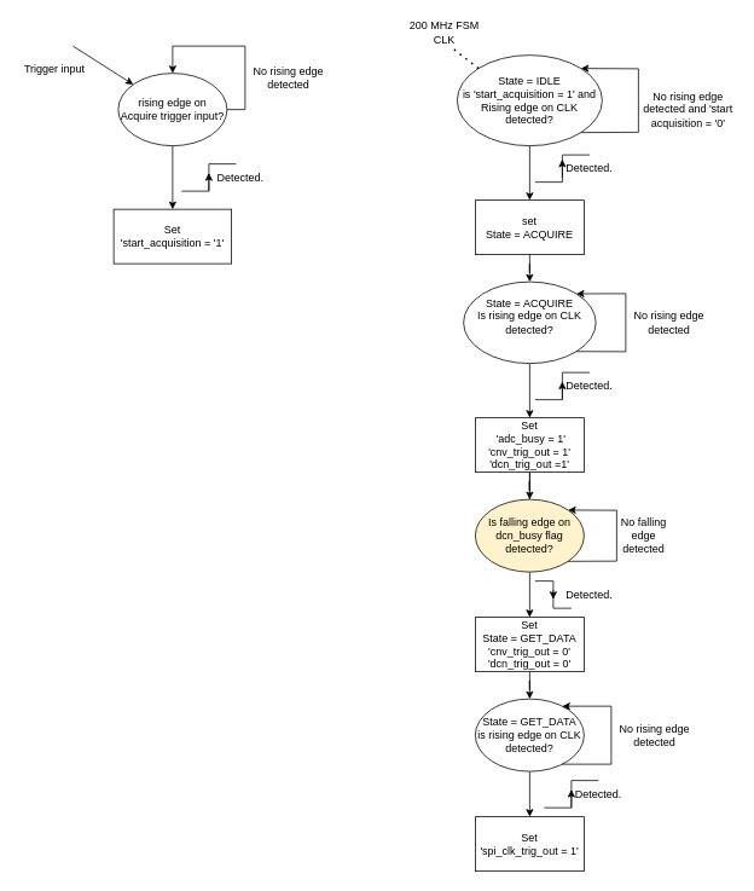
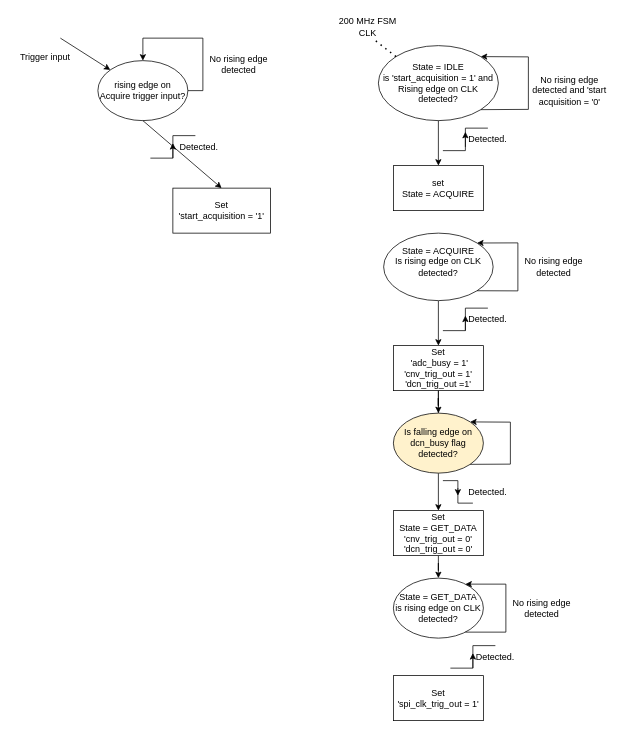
  <mxCell id="0" />
  <mxCell id="1" parent="0" />
  <mxCell id="2" value="rising edge on Acquire trigger input?" style="ellipse;whiteSpace=wrap;html=1;" vertex="1" parent="1"><mxGeometry x="130" y="80" width="120" height="80" as="geometry" /></mxCell>
  <mxCell id="3" value="No rising edge detected" style="text;html=1;align=center;verticalAlign=middle;whiteSpace=wrap;rounded=0;" vertex="1" parent="1"><mxGeometry x="260" y="70" width="116" height="30" as="geometry" /></mxCell>
  <mxCell id="4" value="" style="curved=0;endArrow=none;html=1;rounded=0;endFill=0;" edge="1" parent="1"><mxGeometry width="50" height="50" relative="1" as="geometry"><mxPoint x="200" y="210" as="sourcePoint" /><mxPoint x="260" y="180" as="targetPoint" /><Array as="points"><mxPoint x="230" y="210" /><mxPoint x="230" y="180" /></Array></mxGeometry></mxCell>
  <mxCell id="5" value="" style="endArrow=classic;html=1;rounded=0;" edge="1" parent="1"><mxGeometry width="50" height="50" relative="1" as="geometry"><mxPoint x="230" y="210" as="sourcePoint" /><mxPoint x="230" y="190" as="targetPoint" /><Array as="points"><mxPoint x="230" y="210" /></Array></mxGeometry></mxCell>
  <mxCell id="6" value="" style="curved=0;endArrow=classic;html=1;rounded=0;entryX=0.5;entryY=0;entryDx=0;entryDy=0;" edge="1" parent="1" target="2"><mxGeometry width="50" height="50" relative="1" as="geometry"><mxPoint x="250" y="120" as="sourcePoint" /><mxPoint x="300" y="70" as="targetPoint" /><Array as="points"><mxPoint x="270" y="120" /><mxPoint x="270" y="50" /><mxPoint x="190" y="50" /></Array></mxGeometry></mxCell>
  <mxCell id="7" value="" style="endArrow=classic;html=1;rounded=0;startArrow=none;startFill=0;endFill=1;" edge="1" parent="1" target="2"><mxGeometry width="50" height="50" relative="1" as="geometry"><mxPoint x="80" y="50" as="sourcePoint" /><mxPoint x="120" y="20" as="targetPoint" /></mxGeometry></mxCell>
  <mxCell id="8" value="Trigger input" style="text;html=1;align=center;verticalAlign=middle;whiteSpace=wrap;rounded=0;" vertex="1" parent="1"><mxGeometry x="20" y="60" width="80" height="30" as="geometry" /></mxCell>
  <mxCell id="9" value="&lt;div&gt;State = IDLE&lt;/div&gt;is 'start_acquisition = 1' and&lt;br&gt;&lt;div&gt;Rising edge on CLK detected?&lt;/div&gt;" style="ellipse;whiteSpace=wrap;html=1;" vertex="1" parent="1"><mxGeometry x="504" y="60" width="160" height="100" as="geometry" /></mxCell>
  <mxCell id="10" value="" style="curved=0;endArrow=classic;html=1;rounded=0;entryX=1;entryY=0;entryDx=0;entryDy=0;exitX=1;exitY=1;exitDx=0;exitDy=0;" edge="1" parent="1" source="9" target="9"><mxGeometry width="50" height="50" relative="1" as="geometry"><mxPoint x="694" y="160" as="sourcePoint" /><mxPoint x="744" y="110" as="targetPoint" /><Array as="points"><mxPoint x="704" y="145" /><mxPoint x="704" y="75" /></Array></mxGeometry></mxCell>
  <mxCell id="11" value="" style="endArrow=none;dashed=1;html=1;dashPattern=1 3;strokeWidth=2;rounded=0;exitX=0;exitY=0;exitDx=0;exitDy=0;entryX=0.616;entryY=1.091;entryDx=0;entryDy=0;entryPerimeter=0;" edge="1" parent="1" source="9" target="12"><mxGeometry width="50" height="50" relative="1" as="geometry"><mxPoint x="544" y="100" as="sourcePoint" /><mxPoint x="524" y="60" as="targetPoint" /></mxGeometry></mxCell>
  <mxCell id="12" value="200 MHz FSM CLK" style="text;html=1;align=center;verticalAlign=middle;whiteSpace=wrap;rounded=0;" vertex="1" parent="1"><mxGeometry x="450" y="20" width="80" height="30" as="geometry" /></mxCell>
  <mxCell id="13" value="No rising edge detected and 'start acquisition = '0'" style="text;html=1;align=center;verticalAlign=middle;whiteSpace=wrap;rounded=0;" vertex="1" parent="1"><mxGeometry x="708" y="105" width="102" height="30" as="geometry" /></mxCell>
  <mxCell id="14" value="" style="endArrow=none;html=1;rounded=0;entryX=0.5;entryY=1;entryDx=0;entryDy=0;exitX=0.5;exitY=0;exitDx=0;exitDy=0;startArrow=classic;startFill=1;" edge="1" parent="1" source="15" target="2"><mxGeometry width="50" height="50" relative="1" as="geometry"><mxPoint x="190" y="200" as="sourcePoint" /><mxPoint x="270" y="190" as="targetPoint" /></mxGeometry></mxCell>
- <mxCell id="15" value="Set&lt;div&gt;&amp;nbsp;'start_acquisition = '1'&amp;nbsp;&lt;/div&gt;" style="rounded=0;whiteSpace=wrap;html=1;" vertex="1" parent="1"><mxGeometry x="125" y="230" width="130" height="60" as="geometry" /></mxCell>
+ <mxCell id="15" value="Set&lt;div&gt;&amp;nbsp;'start_acquisition = '1'&amp;nbsp;&lt;/div&gt;" style="rounded=0;whiteSpace=wrap;html=1;" vertex="1" parent="1"><mxGeometry x="230" y="250" width="130" height="60" as="geometry" /></mxCell>
  <mxCell id="16" value="Detected." style="text;html=1;align=center;verticalAlign=middle;whiteSpace=wrap;rounded=0;" vertex="1" parent="1"><mxGeometry x="170" y="180" width="190" height="30" as="geometry" /></mxCell>
  <mxCell id="17" style="edgeStyle=orthogonalEdgeStyle;rounded=0;orthogonalLoop=1;jettySize=auto;html=1;entryX=0.5;entryY=0;entryDx=0;entryDy=0;" edge="1" parent="1" source="18" target="30"><mxGeometry relative="1" as="geometry" /></mxCell>
  <mxCell id="18" value="State = ACQUIRE&lt;div&gt;Is rising edge on CLK detected?&lt;br&gt;&lt;div&gt;&lt;br&gt;&lt;/div&gt;&lt;/div&gt;" style="ellipse;whiteSpace=wrap;html=1;" vertex="1" parent="1"><mxGeometry x="511" y="310" width="146" height="90" as="geometry" /></mxCell>
  <mxCell id="19" value="" style="endArrow=none;html=1;rounded=0;entryX=0.5;entryY=1;entryDx=0;entryDy=0;startArrow=classic;startFill=1;" edge="1" parent="1" target="9"><mxGeometry width="50" height="50" relative="1" as="geometry"><mxPoint x="584" y="220" as="sourcePoint" /><mxPoint x="580" y="250" as="targetPoint" /></mxGeometry></mxCell>
  <mxCell id="20" value="Detected." style="text;html=1;align=center;verticalAlign=middle;whiteSpace=wrap;rounded=0;" vertex="1" parent="1"><mxGeometry x="620" y="170" width="60" height="30" as="geometry" /></mxCell>
  <mxCell id="21" value="" style="curved=0;endArrow=none;html=1;rounded=0;endFill=0;" edge="1" parent="1"><mxGeometry width="50" height="50" relative="1" as="geometry"><mxPoint x="590" y="200" as="sourcePoint" /><mxPoint x="650" y="170" as="targetPoint" /><Array as="points"><mxPoint x="620" y="200" /><mxPoint x="620" y="170" /></Array></mxGeometry></mxCell>
  <mxCell id="22" value="" style="endArrow=classic;html=1;rounded=0;" edge="1" parent="1"><mxGeometry width="50" height="50" relative="1" as="geometry"><mxPoint x="620" y="195" as="sourcePoint" /><mxPoint x="620" y="175" as="targetPoint" /><Array as="points"><mxPoint x="620" y="195" /></Array></mxGeometry></mxCell>
- <mxCell id="23" style="edgeStyle=orthogonalEdgeStyle;rounded=0;orthogonalLoop=1;jettySize=auto;html=1;entryX=0.5;entryY=0;entryDx=0;entryDy=0;" edge="1" parent="1" source="24" target="18"><mxGeometry relative="1" as="geometry" /></mxCell>
  <mxCell id="24" value="set&lt;div&gt;State = ACQUIRE&lt;/div&gt;" style="rounded=0;whiteSpace=wrap;html=1;" vertex="1" parent="1"><mxGeometry x="524" y="220" width="120" height="60" as="geometry" /></mxCell>
  <mxCell id="25" value="" style="curved=0;endArrow=classic;html=1;rounded=0;entryX=1;entryY=0;entryDx=0;entryDy=0;exitX=1;exitY=1;exitDx=0;exitDy=0;" edge="1" parent="1" source="18" target="18"><mxGeometry width="50" height="50" relative="1" as="geometry"><mxPoint x="690" y="380" as="sourcePoint" /><mxPoint x="740" y="330" as="targetPoint" /><Array as="points"><mxPoint x="690" y="387" /><mxPoint x="690" y="323" /></Array></mxGeometry></mxCell>
  <mxCell id="26" value="No rising edge detected" style="text;html=1;align=center;verticalAlign=middle;whiteSpace=wrap;rounded=0;" vertex="1" parent="1"><mxGeometry x="680" y="340" width="116" height="30" as="geometry" /></mxCell>
  <mxCell id="27" value="" style="curved=0;endArrow=none;html=1;rounded=0;endFill=0;" edge="1" parent="1"><mxGeometry width="50" height="50" relative="1" as="geometry"><mxPoint x="590" y="440" as="sourcePoint" /><mxPoint x="650" y="410" as="targetPoint" /><Array as="points"><mxPoint x="620" y="440" /><mxPoint x="620" y="410" /></Array></mxGeometry></mxCell>
  <mxCell id="28" value="" style="endArrow=classic;html=1;rounded=0;" edge="1" parent="1"><mxGeometry width="50" height="50" relative="1" as="geometry"><mxPoint x="620" y="440" as="sourcePoint" /><mxPoint x="620" y="420" as="targetPoint" /><Array as="points"><mxPoint x="620" y="440" /></Array></mxGeometry></mxCell>
  <mxCell id="29" style="edgeStyle=orthogonalEdgeStyle;rounded=0;orthogonalLoop=1;jettySize=auto;html=1;entryX=0.5;entryY=0;entryDx=0;entryDy=0;" edge="1" parent="1" source="30" target="34"><mxGeometry relative="1" as="geometry" /></mxCell>
  <mxCell id="30" value="Set&lt;div&gt;&amp;nbsp;'adc_busy = 1'&lt;div&gt;'cnv_trig_out = 1'&lt;/div&gt;&lt;/div&gt;&lt;div&gt;'dcn_trig_out =1'&lt;/div&gt;" style="rounded=0;whiteSpace=wrap;html=1;" vertex="1" parent="1"><mxGeometry x="524" y="460" width="120" height="60" as="geometry" /></mxCell>
  <mxCell id="31" value="Detected." style="text;html=1;align=center;verticalAlign=middle;whiteSpace=wrap;rounded=0;" vertex="1" parent="1"><mxGeometry x="620" y="410" width="60" height="30" as="geometry" /></mxCell>
  <mxCell id="32" value="" style="edgeStyle=orthogonalEdgeStyle;rounded=0;orthogonalLoop=1;jettySize=auto;html=1;endArrow=none;endFill=0;" edge="1" parent="1" source="34" target="30"><mxGeometry relative="1" as="geometry" /></mxCell>
  <mxCell id="33" style="edgeStyle=orthogonalEdgeStyle;rounded=0;orthogonalLoop=1;jettySize=auto;html=1;entryX=0.5;entryY=0;entryDx=0;entryDy=0;" edge="1" parent="1" source="34" target="38"><mxGeometry relative="1" as="geometry" /></mxCell>
  <mxCell id="34" value="Is falling edge on dcn_busy flag detected?" style="ellipse;whiteSpace=wrap;html=1;fillColor=#fff2cc;" vertex="1" parent="1"><mxGeometry x="524" y="550" width="120" height="80" as="geometry" /></mxCell>
- <mxCell id="35" value="No falling edge detected" style="text;html=1;align=center;verticalAlign=middle;whiteSpace=wrap;rounded=0;" vertex="1" parent="1"><mxGeometry x="680" y="575" width="60" height="30" as="geometry" /></mxCell>
  <mxCell id="36" value="" style="curved=0;endArrow=classic;html=1;rounded=0;exitX=1;exitY=1;exitDx=0;exitDy=0;entryX=1;entryY=0;entryDx=0;entryDy=0;" edge="1" parent="1" source="34" target="34"><mxGeometry width="50" height="50" relative="1" as="geometry"><mxPoint x="664" y="590" as="sourcePoint" /><mxPoint x="714" y="540" as="targetPoint" /><Array as="points"><mxPoint x="680" y="618" /><mxPoint x="680" y="562" /></Array></mxGeometry></mxCell>
  <mxCell id="37" style="edgeStyle=orthogonalEdgeStyle;rounded=0;orthogonalLoop=1;jettySize=auto;html=1;entryX=0.5;entryY=0;entryDx=0;entryDy=0;" edge="1" parent="1" source="38" target="43"><mxGeometry relative="1" as="geometry" /></mxCell>
  <mxCell id="38" value="Set&lt;div&gt;State = GET_DATA&lt;/div&gt;&lt;div&gt;'cnv_trig_out = 0'&lt;/div&gt;&lt;div&gt;'dcn_trig_out = 0'&lt;/div&gt;" style="rounded=0;whiteSpace=wrap;html=1;" vertex="1" parent="1"><mxGeometry x="524" y="680" width="120" height="60" as="geometry" /></mxCell>
  <mxCell id="39" value="" style="curved=0;endArrow=none;html=1;rounded=0;endFill=0;" edge="1" parent="1"><mxGeometry width="50" height="50" relative="1" as="geometry"><mxPoint x="590" y="640" as="sourcePoint" /><mxPoint x="630" y="670" as="targetPoint" /><Array as="points"><mxPoint x="610" y="640" /><mxPoint x="610" y="670" /></Array></mxGeometry></mxCell>
  <mxCell id="40" value="" style="endArrow=none;startArrow=classic;html=1;rounded=0;endFill=0;" edge="1" parent="1"><mxGeometry width="50" height="50" relative="1" as="geometry"><mxPoint x="610" y="660" as="sourcePoint" /><mxPoint x="610" y="650" as="targetPoint" /></mxGeometry></mxCell>
  <mxCell id="41" value="Detected." style="text;html=1;align=center;verticalAlign=middle;whiteSpace=wrap;rounded=0;" vertex="1" parent="1"><mxGeometry x="620" y="640" width="60" height="30" as="geometry" /></mxCell>
- <mxCell id="42" style="edgeStyle=orthogonalEdgeStyle;rounded=0;orthogonalLoop=1;jettySize=auto;html=1;entryX=0.5;entryY=0;entryDx=0;entryDy=0;" edge="1" parent="1" source="43" target="49"><mxGeometry relative="1" as="geometry" /></mxCell>
  <mxCell id="43" value="State = GET_DATA&lt;div&gt;is rising edge on CLK detected?&lt;/div&gt;" style="ellipse;whiteSpace=wrap;html=1;" vertex="1" parent="1"><mxGeometry x="524" y="770" width="120" height="80" as="geometry" /></mxCell>
  <mxCell id="44" value="" style="curved=0;endArrow=classic;html=1;rounded=0;entryX=1;entryY=0;entryDx=0;entryDy=0;exitX=1;exitY=1;exitDx=0;exitDy=0;" edge="1" parent="1"><mxGeometry width="50" height="50" relative="1" as="geometry"><mxPoint x="620" y="842" as="sourcePoint" /><mxPoint x="620" y="778" as="targetPoint" /><Array as="points"><mxPoint x="674" y="842" /><mxPoint x="674" y="778" /></Array></mxGeometry></mxCell>
  <mxCell id="45" value="No rising edge detected" style="text;html=1;align=center;verticalAlign=middle;whiteSpace=wrap;rounded=0;" vertex="1" parent="1"><mxGeometry x="664" y="795" width="116" height="30" as="geometry" /></mxCell>
  <mxCell id="46" value="" style="curved=0;endArrow=none;html=1;rounded=0;endFill=0;" edge="1" parent="1"><mxGeometry width="50" height="50" relative="1" as="geometry"><mxPoint x="600" y="890" as="sourcePoint" /><mxPoint x="660" y="860" as="targetPoint" /><Array as="points"><mxPoint x="630" y="890" /><mxPoint x="630" y="860" /></Array></mxGeometry></mxCell>
  <mxCell id="47" value="" style="endArrow=classic;html=1;rounded=0;" edge="1" parent="1"><mxGeometry width="50" height="50" relative="1" as="geometry"><mxPoint x="630" y="890" as="sourcePoint" /><mxPoint x="630" y="870" as="targetPoint" /><Array as="points"><mxPoint x="630" y="890" /></Array></mxGeometry></mxCell>
  <mxCell id="48" value="Detected." style="text;html=1;align=center;verticalAlign=middle;whiteSpace=wrap;rounded=0;" vertex="1" parent="1"><mxGeometry x="630" y="860" width="60" height="30" as="geometry" /></mxCell>
  <mxCell id="49" value="Set&lt;div&gt;'spi_clk_trig_out = 1'&lt;/div&gt;" style="rounded=0;whiteSpace=wrap;html=1;" vertex="1" parent="1"><mxGeometry x="524" y="900" width="120" height="60" as="geometry" /></mxCell>
